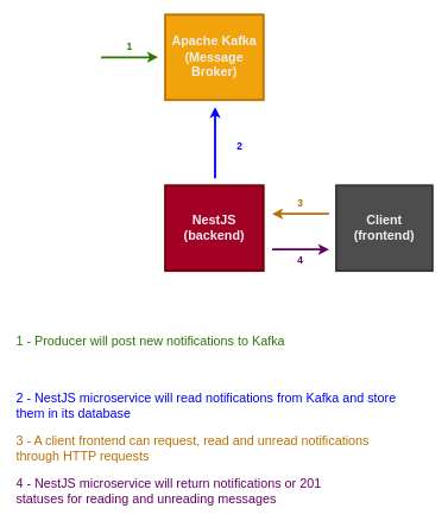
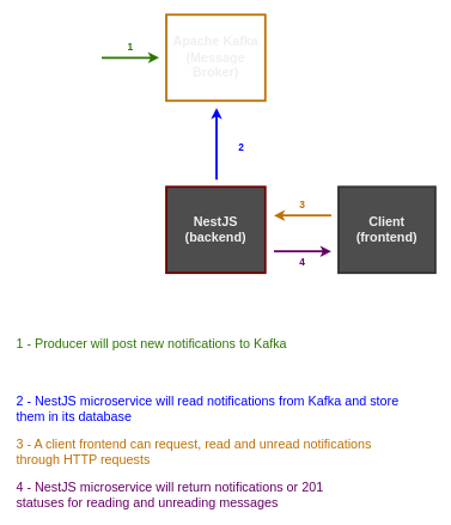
  <mxCell id="0" />
  <mxCell id="1" parent="0" />
- <mxCell id="2" value="&lt;font style=&quot;font-size: 18px;&quot;&gt;&lt;b&gt;Apache Kafka&lt;br&gt;(Message Broker)&lt;/b&gt;&lt;/font&gt;" style="rounded=0;whiteSpace=wrap;html=1;fillColor=#F0A30A;strokeColor=#BD7000;strokeWidth=3;fontColor=#F0F0F0;" vertex="1" parent="1"><mxGeometry x="231" y="20" width="138" height="120" as="geometry" /></mxCell>
+ <mxCell id="2" value="&lt;font style=&quot;font-size: 18px;&quot;&gt;&lt;b&gt;Apache Kafka&lt;br&gt;(Message Broker)&lt;/b&gt;&lt;/font&gt;" style="rounded=0;whiteSpace=wrap;html=1;fillColor=#ffffff;strokeColor=#BD7000;strokeWidth=3;fontColor=#F0F0F0;" vertex="1" parent="1"><mxGeometry x="231" y="20" width="138" height="120" as="geometry" /></mxCell>
  <mxCell id="3" style="edgeStyle=none;html=1;strokeWidth=3;fontSize=18;fillColor=#1ba1e2;strokeColor=#0000FF;" edge="1" parent="1"><mxGeometry relative="1" as="geometry"><mxPoint x="301" y="150" as="targetPoint" /><mxPoint x="301" y="250" as="sourcePoint" /></mxGeometry></mxCell>
  <mxCell id="4" style="edgeStyle=none;html=1;strokeWidth=3;fontSize=18;fillColor=#6a00ff;strokeColor=#660066;" edge="1" parent="1"><mxGeometry relative="1" as="geometry"><mxPoint x="461" y="350" as="targetPoint" /><mxPoint x="381" y="350" as="sourcePoint" /></mxGeometry></mxCell>
- <mxCell id="5" value="&lt;span style=&quot;font-size: 18px;&quot;&gt;&lt;b&gt;NestJS&lt;br&gt;(backend)&lt;br&gt;&lt;/b&gt;&lt;/span&gt;" style="rounded=0;whiteSpace=wrap;html=1;fillColor=#A20025;strokeColor=#6F0000;strokeWidth=3;fontColor=#F0F0F0;" vertex="1" parent="1"><mxGeometry x="231" y="260" width="138" height="120" as="geometry" /></mxCell>
+ <mxCell id="5" value="&lt;span style=&quot;font-size: 18px;&quot;&gt;&lt;b&gt;NestJS&lt;br&gt;(backend)&lt;br&gt;&lt;/b&gt;&lt;/span&gt;" style="rounded=0;whiteSpace=wrap;html=1;fillColor=#4d4d4d;strokeColor=#6F0000;strokeWidth=3;fontColor=#F0F0F0;" vertex="1" parent="1"><mxGeometry x="231" y="260" width="138" height="120" as="geometry" /></mxCell>
  <mxCell id="6" style="edgeStyle=none;html=1;fontSize=18;strokeWidth=3;fillColor=#60a917;strokeColor=#2D7600;" edge="1" parent="1"><mxGeometry relative="1" as="geometry"><mxPoint x="221" y="80" as="targetPoint" /><mxPoint x="141" y="80" as="sourcePoint" /><Array as="points"><mxPoint x="191" y="80" /></Array></mxGeometry></mxCell>
  <mxCell id="7" style="edgeStyle=none;html=1;strokeWidth=3;fontSize=18;fillColor=#e3c800;strokeColor=#BD7000;" edge="1" parent="1"><mxGeometry relative="1" as="geometry"><mxPoint x="381" y="300" as="targetPoint" /><mxPoint x="461" y="300" as="sourcePoint" /></mxGeometry></mxCell>
  <mxCell id="8" value="&lt;span style=&quot;font-size: 18px;&quot;&gt;&lt;b&gt;Client&lt;br&gt;(frontend)&lt;br&gt;&lt;/b&gt;&lt;/span&gt;" style="rounded=0;whiteSpace=wrap;html=1;fillColor=#4D4D4D;strokeColor=#333333;strokeWidth=3;fontColor=#F0F0F0;" vertex="1" parent="1"><mxGeometry x="471" y="260" width="135" height="120" as="geometry" /></mxCell>
  <mxCell id="9" value="1" style="text;strokeColor=none;align=center;fillColor=none;html=1;verticalAlign=middle;whiteSpace=wrap;rounded=0;strokeWidth=3;fontSize=14;fontStyle=1;fontColor=#2D7600;" vertex="1" parent="1"><mxGeometry x="151" y="50" width="60" height="30" as="geometry" /></mxCell>
  <mxCell id="10" value="2" style="text;strokeColor=none;align=center;fillColor=none;html=1;verticalAlign=middle;whiteSpace=wrap;rounded=0;strokeWidth=3;fontSize=14;fontStyle=1;fontColor=#0000FF;" vertex="1" parent="1"><mxGeometry x="306" y="190" width="60" height="30" as="geometry" /></mxCell>
  <mxCell id="11" value="3" style="text;strokeColor=none;align=center;fillColor=none;html=1;verticalAlign=middle;whiteSpace=wrap;rounded=0;strokeWidth=3;fontSize=14;fontStyle=1;fontColor=#BD7000;" vertex="1" parent="1"><mxGeometry x="391" y="270" width="60" height="30" as="geometry" /></mxCell>
  <mxCell id="12" value="4" style="text;strokeColor=none;align=center;fillColor=none;html=1;verticalAlign=middle;whiteSpace=wrap;rounded=0;strokeWidth=3;fontSize=14;fontStyle=1;fontColor=#660066;" vertex="1" parent="1"><mxGeometry x="391" y="350" width="60" height="30" as="geometry" /></mxCell>
  <mxCell id="13" value="&lt;font style=&quot;font-size: 18px;&quot;&gt;1 - Producer will post new notifications to Kafka&lt;/font&gt;" style="text;strokeColor=none;align=left;fillColor=none;html=1;verticalAlign=middle;whiteSpace=wrap;rounded=0;strokeWidth=3;fontSize=18;fontColor=#2D7600;" vertex="1" parent="1"><mxGeometry x="20" y="460" width="439" height="40" as="geometry" /></mxCell>
  <mxCell id="14" value="&lt;font style=&quot;font-size: 18px;&quot;&gt;2 - NestJS microservice will read notifications from Kafka and store them in its database&lt;/font&gt;" style="text;strokeColor=none;align=left;fillColor=none;html=1;verticalAlign=middle;whiteSpace=wrap;rounded=0;strokeWidth=3;fontSize=18;fontColor=#0000FF;" vertex="1" parent="1"><mxGeometry x="20" y="550" width="560" height="40" as="geometry" /></mxCell>
  <mxCell id="15" value="&lt;font style=&quot;font-size: 18px;&quot;&gt;3 - A client frontend can request, read and unread notifications through HTTP requests&lt;/font&gt;" style="text;strokeColor=none;align=left;fillColor=none;html=1;verticalAlign=middle;whiteSpace=wrap;rounded=0;strokeWidth=3;fontSize=18;fontColor=#BD7000;" vertex="1" parent="1"><mxGeometry x="20" y="610" width="560" height="40" as="geometry" /></mxCell>
  <mxCell id="16" value="&lt;font style=&quot;font-size: 18px;&quot;&gt;4 - NestJS microservice will return notifications or 201 statuses for reading and unreading messages&lt;/font&gt;" style="text;strokeColor=none;align=left;fillColor=none;html=1;verticalAlign=middle;whiteSpace=wrap;rounded=0;strokeWidth=3;fontSize=18;fontColor=#660066;" vertex="1" parent="1"><mxGeometry x="20" y="670" width="439" height="40" as="geometry" /></mxCell>
